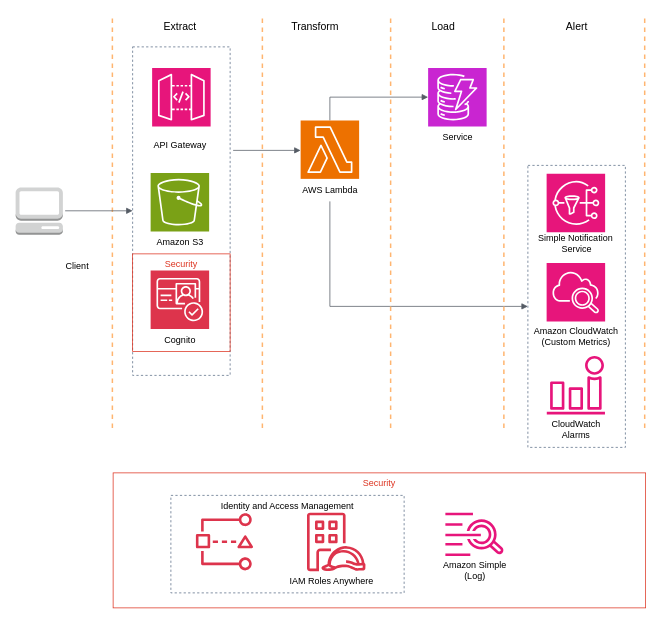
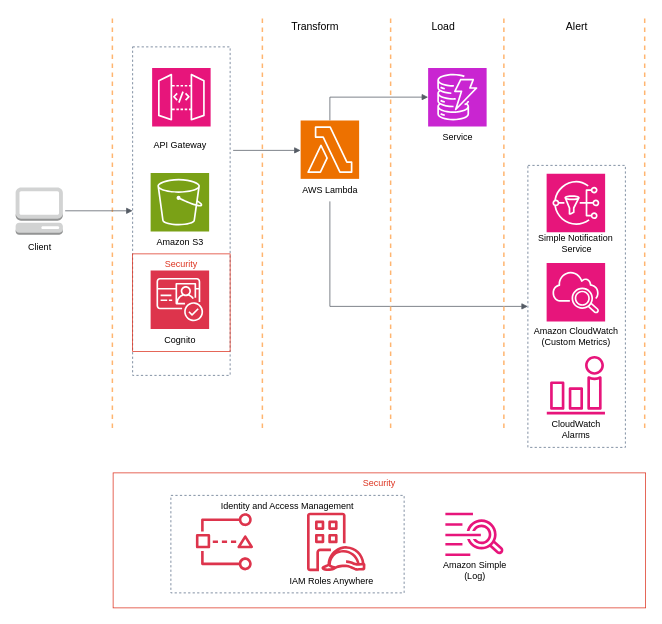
  <mxCell id="0" />
  <mxCell id="1" parent="0" />
  <mxCell id="2" value="" style="edgeStyle=orthogonalEdgeStyle;html=1;endArrow=block;elbow=vertical;startArrow=none;endFill=1;strokeColor=#545B64;rounded=0;exitX=0.5;exitY=1;exitDx=0;exitDy=0;exitPerimeter=0;entryX=0;entryY=0.5;entryDx=0;entryDy=0;" edge="1" parent="1" source="14" target="28"><mxGeometry width="100" relative="1" as="geometry"><mxPoint x="450" y="290" as="sourcePoint" /><mxPoint x="540" y="340" as="targetPoint" /></mxGeometry></mxCell>
  <mxCell id="3" value="" style="fillColor=none;strokeColor=#5A6C86;dashed=1;verticalAlign=top;fontStyle=0;fontColor=#5A6C86;whiteSpace=wrap;html=1;" vertex="1" parent="1"><mxGeometry x="176" y="62" width="130" height="438" as="geometry" /></mxCell>
  <mxCell id="4" value="" style="sketch=0;outlineConnect=0;fontColor=#232F3E;gradientColor=none;fillColor=#DD344C;strokeColor=none;dashed=0;verticalLabelPosition=bottom;verticalAlign=top;align=center;html=1;fontSize=12;fontStyle=0;aspect=fixed;pointerEvents=1;shape=mxgraph.aws4.access_analyzer;" vertex="1" parent="1"><mxGeometry x="259.5" y="683" width="78" height="77" as="geometry" /></mxCell>
  <mxCell id="5" value="" style="sketch=0;outlineConnect=0;fontColor=#232F3E;gradientColor=none;fillColor=#DD344C;strokeColor=none;dashed=0;verticalLabelPosition=bottom;verticalAlign=top;align=center;html=1;fontSize=12;fontStyle=0;aspect=fixed;pointerEvents=1;shape=mxgraph.aws4.identity_access_management_iam_roles_anywhere;" vertex="1" parent="1"><mxGeometry x="408.5" y="683" width="78" height="78" as="geometry" /></mxCell>
  <mxCell id="6" value="IAM Roles Anywhere" style="text;html=1;align=center;verticalAlign=middle;resizable=0;points=[];autosize=1;strokeColor=none;fillColor=none;" vertex="1" parent="1"><mxGeometry x="375.5" y="760" width="130" height="30" as="geometry" /></mxCell>
  <mxCell id="7" value="" style="sketch=0;outlineConnect=0;fontColor=#232F3E;gradientColor=none;fillColor=#E7157B;strokeColor=none;dashed=0;verticalLabelPosition=bottom;verticalAlign=top;align=center;html=1;fontSize=12;fontStyle=0;aspect=fixed;pointerEvents=1;shape=mxgraph.aws4.cloudwatch_logs;" vertex="1" parent="1"><mxGeometry x="593" y="683" width="78" height="58" as="geometry" /></mxCell>
  <mxCell id="8" value="Amazon Simple&lt;div&gt;(Log)&lt;/div&gt;" style="text;html=1;align=center;verticalAlign=middle;resizable=0;points=[];autosize=1;strokeColor=none;fillColor=none;" vertex="1" parent="1"><mxGeometry x="562" y="740" width="140" height="40" as="geometry" /></mxCell>
  <mxCell id="9" value="" style="edgeStyle=orthogonalEdgeStyle;html=1;endArrow=block;elbow=vertical;startArrow=none;endFill=1;strokeColor=#545B64;rounded=0;entryX=0;entryY=0.5;entryDx=0;entryDy=0;entryPerimeter=0;exitX=0.5;exitY=0;exitDx=0;exitDy=0;exitPerimeter=0;" edge="1" parent="1" source="14" target="13"><mxGeometry width="100" relative="1" as="geometry"><mxPoint x="467" y="104.63" as="sourcePoint" /><mxPoint x="567" y="104.63" as="targetPoint" /></mxGeometry></mxCell>
  <mxCell id="10" value="" style="sketch=0;points=[[0,0,0],[0.25,0,0],[0.5,0,0],[0.75,0,0],[1,0,0],[0,1,0],[0.25,1,0],[0.5,1,0],[0.75,1,0],[1,1,0],[0,0.25,0],[0,0.5,0],[0,0.75,0],[1,0.25,0],[1,0.5,0],[1,0.75,0]];outlineConnect=0;fontColor=#232F3E;fillColor=#E7157B;strokeColor=#ffffff;dashed=0;verticalLabelPosition=bottom;verticalAlign=top;align=center;html=1;fontSize=12;fontStyle=0;aspect=fixed;shape=mxgraph.aws4.resourceIcon;resIcon=mxgraph.aws4.sns;" vertex="1" parent="1"><mxGeometry x="728" y="231" width="78" height="78" as="geometry" /></mxCell>
  <mxCell id="11" value="&lt;span style=&quot;background-color: initial;&quot;&gt;Simple Notification&amp;nbsp;&lt;/span&gt;&lt;div&gt;&lt;span style=&quot;background-color: initial;&quot;&gt;Service&lt;/span&gt;&lt;/div&gt;" style="text;html=1;align=center;verticalAlign=middle;resizable=0;points=[];autosize=1;strokeColor=none;fillColor=none;" vertex="1" parent="1"><mxGeometry x="703" y="304" width="130" height="40" as="geometry" /></mxCell>
  <mxCell id="12" value="Service" style="text;html=1;align=center;verticalAlign=middle;resizable=0;points=[];autosize=1;strokeColor=none;fillColor=none;" vertex="1" parent="1"><mxGeometry x="569" y="168" width="80" height="30" as="geometry" /></mxCell>
  <mxCell id="13" value="" style="sketch=0;points=[[0,0,0],[0.25,0,0],[0.5,0,0],[0.75,0,0],[1,0,0],[0,1,0],[0.25,1,0],[0.5,1,0],[0.75,1,0],[1,1,0],[0,0.25,0],[0,0.5,0],[0,0.75,0],[1,0.25,0],[1,0.5,0],[1,0.75,0]];outlineConnect=0;fontColor=#232F3E;fillColor=#C925D1;strokeColor=#ffffff;dashed=0;verticalLabelPosition=bottom;verticalAlign=top;align=center;html=1;fontSize=12;fontStyle=0;aspect=fixed;shape=mxgraph.aws4.resourceIcon;resIcon=mxgraph.aws4.dynamodb;" vertex="1" parent="1"><mxGeometry x="570" y="90" width="78" height="78" as="geometry" /></mxCell>
  <mxCell id="14" value="" style="sketch=0;points=[[0,0,0],[0.25,0,0],[0.5,0,0],[0.75,0,0],[1,0,0],[0,1,0],[0.25,1,0],[0.5,1,0],[0.75,1,0],[1,1,0],[0,0.25,0],[0,0.5,0],[0,0.75,0],[1,0.25,0],[1,0.5,0],[1,0.75,0]];outlineConnect=0;fontColor=#232F3E;fillColor=#ED7100;strokeColor=#ffffff;dashed=0;verticalLabelPosition=bottom;verticalAlign=top;align=center;html=1;fontSize=12;fontStyle=0;aspect=fixed;shape=mxgraph.aws4.resourceIcon;resIcon=mxgraph.aws4.lambda;" vertex="1" parent="1"><mxGeometry x="400" y="160" width="78" height="78" as="geometry" /></mxCell>
  <mxCell id="15" value="AWS Lambda" style="text;html=1;align=center;verticalAlign=middle;resizable=0;points=[];autosize=1;strokeColor=none;fillColor=default;" vertex="1" parent="1"><mxGeometry x="389" y="238" width="100" height="30" as="geometry" /></mxCell>
  <mxCell id="16" value="" style="sketch=0;points=[[0,0,0],[0.25,0,0],[0.5,0,0],[0.75,0,0],[1,0,0],[0,1,0],[0.25,1,0],[0.5,1,0],[0.75,1,0],[1,1,0],[0,0.25,0],[0,0.5,0],[0,0.75,0],[1,0.25,0],[1,0.5,0],[1,0.75,0]];outlineConnect=0;fontColor=#232F3E;fillColor=#E7157B;strokeColor=#ffffff;dashed=0;verticalLabelPosition=bottom;verticalAlign=top;align=center;html=1;fontSize=12;fontStyle=0;aspect=fixed;shape=mxgraph.aws4.resourceIcon;resIcon=mxgraph.aws4.api_gateway;" vertex="1" parent="1"><mxGeometry x="202" y="90" width="78" height="78" as="geometry" /></mxCell>
  <mxCell id="17" value="API Gateway" style="text;html=1;align=center;verticalAlign=middle;resizable=0;points=[];autosize=1;strokeColor=none;fillColor=none;" vertex="1" parent="1"><mxGeometry x="194" y="178" width="90" height="30" as="geometry" /></mxCell>
  <mxCell id="18" value="" style="sketch=0;points=[[0,0,0],[0.25,0,0],[0.5,0,0],[0.75,0,0],[1,0,0],[0,1,0],[0.25,1,0],[0.5,1,0],[0.75,1,0],[1,1,0],[0,0.25,0],[0,0.5,0],[0,0.75,0],[1,0.25,0],[1,0.5,0],[1,0.75,0]];outlineConnect=0;fontColor=#232F3E;fillColor=#7AA116;strokeColor=#ffffff;dashed=0;verticalLabelPosition=bottom;verticalAlign=top;align=center;html=1;fontSize=12;fontStyle=0;aspect=fixed;shape=mxgraph.aws4.resourceIcon;resIcon=mxgraph.aws4.s3;" vertex="1" parent="1"><mxGeometry x="200" y="230" width="78" height="78" as="geometry" /></mxCell>
  <mxCell id="19" value="Amazon S3" style="text;html=1;align=center;verticalAlign=middle;resizable=0;points=[];autosize=1;strokeColor=none;fillColor=none;" vertex="1" parent="1"><mxGeometry x="194" y="308" width="90" height="30" as="geometry" /></mxCell>
  <mxCell id="20" value="" style="edgeStyle=orthogonalEdgeStyle;html=1;endArrow=block;elbow=vertical;startArrow=none;endFill=1;strokeColor=#545B64;rounded=0;" edge="1" parent="1"><mxGeometry width="100" relative="1" as="geometry"><mxPoint x="310" y="200" as="sourcePoint" /><mxPoint x="400" y="200" as="targetPoint" /></mxGeometry></mxCell>
  <mxCell id="21" value="" style="sketch=0;points=[[0,0,0],[0.25,0,0],[0.5,0,0],[0.75,0,0],[1,0,0],[0,1,0],[0.25,1,0],[0.5,1,0],[0.75,1,0],[1,1,0],[0,0.25,0],[0,0.5,0],[0,0.75,0],[1,0.25,0],[1,0.5,0],[1,0.75,0]];outlineConnect=0;fontColor=#232F3E;fillColor=#DD344C;strokeColor=#ffffff;dashed=0;verticalLabelPosition=bottom;verticalAlign=top;align=center;html=1;fontSize=12;fontStyle=0;aspect=fixed;shape=mxgraph.aws4.resourceIcon;resIcon=mxgraph.aws4.cognito;" vertex="1" parent="1"><mxGeometry x="200" y="360" width="78" height="78" as="geometry" /></mxCell>
  <mxCell id="22" value="Cognito" style="text;html=1;align=center;verticalAlign=middle;resizable=0;points=[];autosize=1;strokeColor=none;fillColor=none;" vertex="1" parent="1"><mxGeometry x="209" y="438" width="60" height="30" as="geometry" /></mxCell>
  <mxCell id="23" value="Security" style="fillColor=none;strokeColor=#DD3522;verticalAlign=top;fontStyle=0;fontColor=#DD3522;whiteSpace=wrap;html=1;" vertex="1" parent="1"><mxGeometry x="176" y="338" width="130" height="130" as="geometry" /></mxCell>
  <mxCell id="24" value="" style="sketch=0;points=[[0,0,0],[0.25,0,0],[0.5,0,0],[0.75,0,0],[1,0,0],[0,1,0],[0.25,1,0],[0.5,1,0],[0.75,1,0],[1,1,0],[0,0.25,0],[0,0.5,0],[0,0.75,0],[1,0.25,0],[1,0.5,0],[1,0.75,0]];points=[[0,0,0],[0.25,0,0],[0.5,0,0],[0.75,0,0],[1,0,0],[0,1,0],[0.25,1,0],[0.5,1,0],[0.75,1,0],[1,1,0],[0,0.25,0],[0,0.5,0],[0,0.75,0],[1,0.25,0],[1,0.5,0],[1,0.75,0]];outlineConnect=0;fontColor=#232F3E;fillColor=#E7157B;strokeColor=#ffffff;dashed=0;verticalLabelPosition=bottom;verticalAlign=top;align=center;html=1;fontSize=12;fontStyle=0;aspect=fixed;shape=mxgraph.aws4.resourceIcon;resIcon=mxgraph.aws4.cloudwatch_2;" vertex="1" parent="1"><mxGeometry x="728" y="350" width="78" height="78" as="geometry" /></mxCell>
  <mxCell id="25" value="" style="sketch=0;outlineConnect=0;fontColor=#232F3E;gradientColor=none;fillColor=#E7157B;strokeColor=none;dashed=0;verticalLabelPosition=bottom;verticalAlign=top;align=center;html=1;fontSize=12;fontStyle=0;aspect=fixed;pointerEvents=1;shape=mxgraph.aws4.alarm;" vertex="1" parent="1"><mxGeometry x="728" y="474" width="78" height="78" as="geometry" /></mxCell>
  <mxCell id="26" value="CloudWatch&lt;div&gt;Alarms&lt;/div&gt;" style="text;html=1;align=center;verticalAlign=middle;resizable=0;points=[];autosize=1;strokeColor=none;fillColor=none;" vertex="1" parent="1"><mxGeometry x="722" y="552" width="90" height="40" as="geometry" /></mxCell>
  <mxCell id="27" value="Amazon CloudWatch&lt;div&gt;(Custom Metrics)&lt;/div&gt;" style="text;html=1;align=center;verticalAlign=middle;resizable=0;points=[];autosize=1;strokeColor=none;fillColor=none;" vertex="1" parent="1"><mxGeometry x="697" y="428" width="140" height="40" as="geometry" /></mxCell>
  <mxCell id="28" value="" style="fillColor=none;strokeColor=#5A6C86;dashed=1;verticalAlign=top;fontStyle=0;fontColor=#5A6C86;whiteSpace=wrap;html=1;" vertex="1" parent="1"><mxGeometry x="703" y="220" width="130" height="376" as="geometry" /></mxCell>
  <mxCell id="29" value="&lt;span style=&quot;color: rgb(0, 0, 0); text-wrap-mode: nowrap;&quot;&gt;Identity and Access Management&lt;/span&gt;" style="fillColor=none;strokeColor=#5A6C86;dashed=1;verticalAlign=top;fontStyle=0;fontColor=#5A6C86;whiteSpace=wrap;html=1;" vertex="1" parent="1"><mxGeometry x="227" y="660" width="311" height="130" as="geometry" /></mxCell>
  <mxCell id="30" value="Security" style="fillColor=none;strokeColor=#DD3522;verticalAlign=top;fontStyle=0;fontColor=#DD3522;whiteSpace=wrap;html=1;" vertex="1" parent="1"><mxGeometry x="150" y="630" width="710" height="180" as="geometry" /></mxCell>
  <mxCell id="31" value="" style="endArrow=none;dashed=1;html=1;strokeWidth=2;rounded=1;curved=0;strokeColor=#FFB570;" edge="1" parent="1"><mxGeometry width="50" height="50" relative="1" as="geometry"><mxPoint x="149" y="570" as="sourcePoint" /><mxPoint x="149" y="20" as="targetPoint" /></mxGeometry></mxCell>
  <mxCell id="32" value="" style="endArrow=none;dashed=1;html=1;strokeWidth=2;rounded=1;curved=0;strokeColor=#FFB570;" edge="1" parent="1"><mxGeometry width="50" height="50" relative="1" as="geometry"><mxPoint x="349" y="570" as="sourcePoint" /><mxPoint x="349" y="20" as="targetPoint" /></mxGeometry></mxCell>
  <mxCell id="33" value="" style="endArrow=none;dashed=1;html=1;strokeWidth=2;rounded=1;curved=0;strokeColor=#FFB570;" edge="1" parent="1"><mxGeometry width="50" height="50" relative="1" as="geometry"><mxPoint x="520" y="570" as="sourcePoint" /><mxPoint x="520" y="20" as="targetPoint" /></mxGeometry></mxCell>
  <mxCell id="34" value="" style="endArrow=none;dashed=1;html=1;strokeWidth=2;rounded=1;curved=0;strokeColor=#FFB570;" edge="1" parent="1"><mxGeometry width="50" height="50" relative="1" as="geometry"><mxPoint x="671" y="570" as="sourcePoint" /><mxPoint x="671" y="20" as="targetPoint" /></mxGeometry></mxCell>
  <mxCell id="35" value="" style="endArrow=none;dashed=1;html=1;strokeWidth=2;rounded=1;curved=0;strokeColor=#FFB570;" edge="1" parent="1"><mxGeometry width="50" height="50" relative="1" as="geometry"><mxPoint x="858.75" y="570" as="sourcePoint" /><mxPoint x="858.75" y="20" as="targetPoint" /></mxGeometry></mxCell>
  <mxCell id="36" value="" style="outlineConnect=0;dashed=0;verticalLabelPosition=bottom;verticalAlign=top;align=center;html=1;shape=mxgraph.aws3.management_console;fillColor=#D2D3D3;gradientColor=none;" vertex="1" parent="1"><mxGeometry x="20" y="249.5" width="63" height="63" as="geometry" /></mxCell>
  <mxCell id="37" value="" style="edgeStyle=orthogonalEdgeStyle;html=1;endArrow=block;elbow=vertical;startArrow=none;endFill=1;strokeColor=#545B64;rounded=0;" edge="1" parent="1"><mxGeometry width="100" relative="1" as="geometry"><mxPoint x="86" y="280.57" as="sourcePoint" /><mxPoint x="176" y="280.57" as="targetPoint" /></mxGeometry></mxCell>
- <mxCell id="38" value="Client" style="text;html=1;align=center;verticalAlign=middle;resizable=0;points=[];autosize=1;strokeColor=none;fillColor=none;" vertex="1" parent="1"><mxGeometry x="76.5" y="339" width="50" height="30" as="geometry" /></mxCell>
- <mxCell id="39" value="Extract" style="text;html=1;align=center;verticalAlign=middle;resizable=0;points=[];autosize=1;strokeColor=none;fillColor=none;fontSize=14;" vertex="1" parent="1"><mxGeometry x="204" y="20" width="70" height="30" as="geometry" /></mxCell>
+ <mxCell id="38" value="Client" style="text;html=1;align=center;verticalAlign=middle;resizable=0;points=[];autosize=1;strokeColor=none;fillColor=none;" vertex="1" parent="1"><mxGeometry x="26.5" y="314" width="50" height="30" as="geometry" /></mxCell>
  <mxCell id="40" value="Transform" style="text;html=1;align=center;verticalAlign=middle;resizable=0;points=[];autosize=1;strokeColor=none;fillColor=none;fontSize=14;" vertex="1" parent="1"><mxGeometry x="374" y="20" width="90" height="30" as="geometry" /></mxCell>
  <mxCell id="41" value="Load" style="text;html=1;align=center;verticalAlign=middle;resizable=0;points=[];autosize=1;strokeColor=none;fillColor=none;fontSize=14;" vertex="1" parent="1"><mxGeometry x="565" y="20" width="50" height="30" as="geometry" /></mxCell>
  <mxCell id="42" value="Alert" style="text;html=1;align=center;verticalAlign=middle;resizable=0;points=[];autosize=1;strokeColor=none;fillColor=none;fontSize=14;" vertex="1" parent="1"><mxGeometry x="743" y="20" width="50" height="30" as="geometry" /></mxCell>
